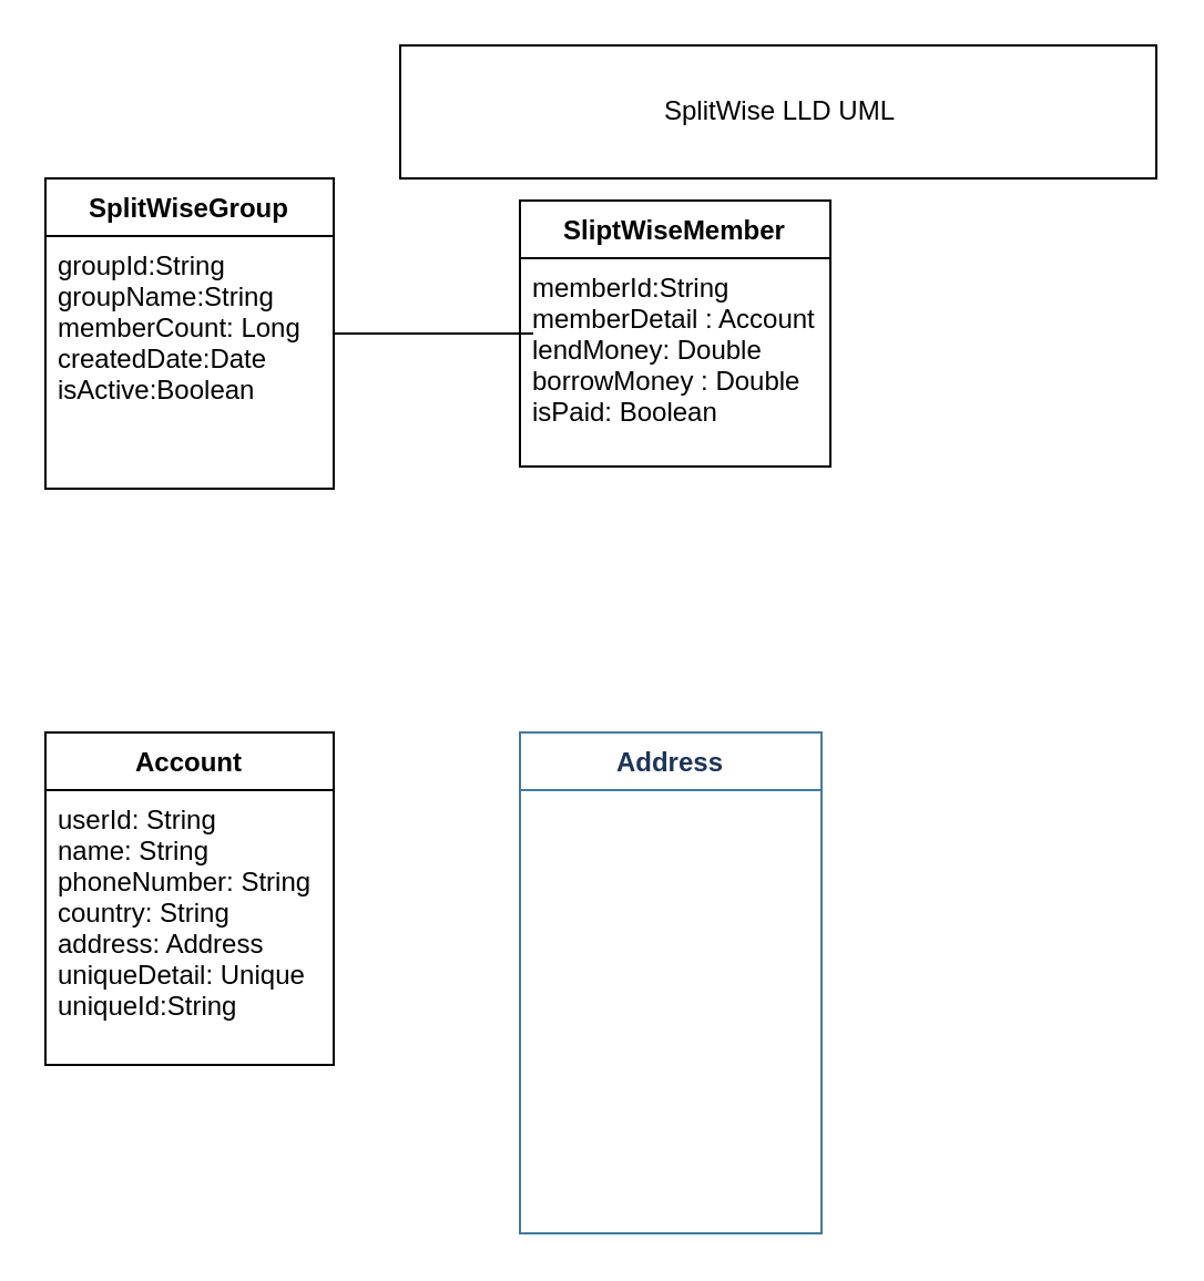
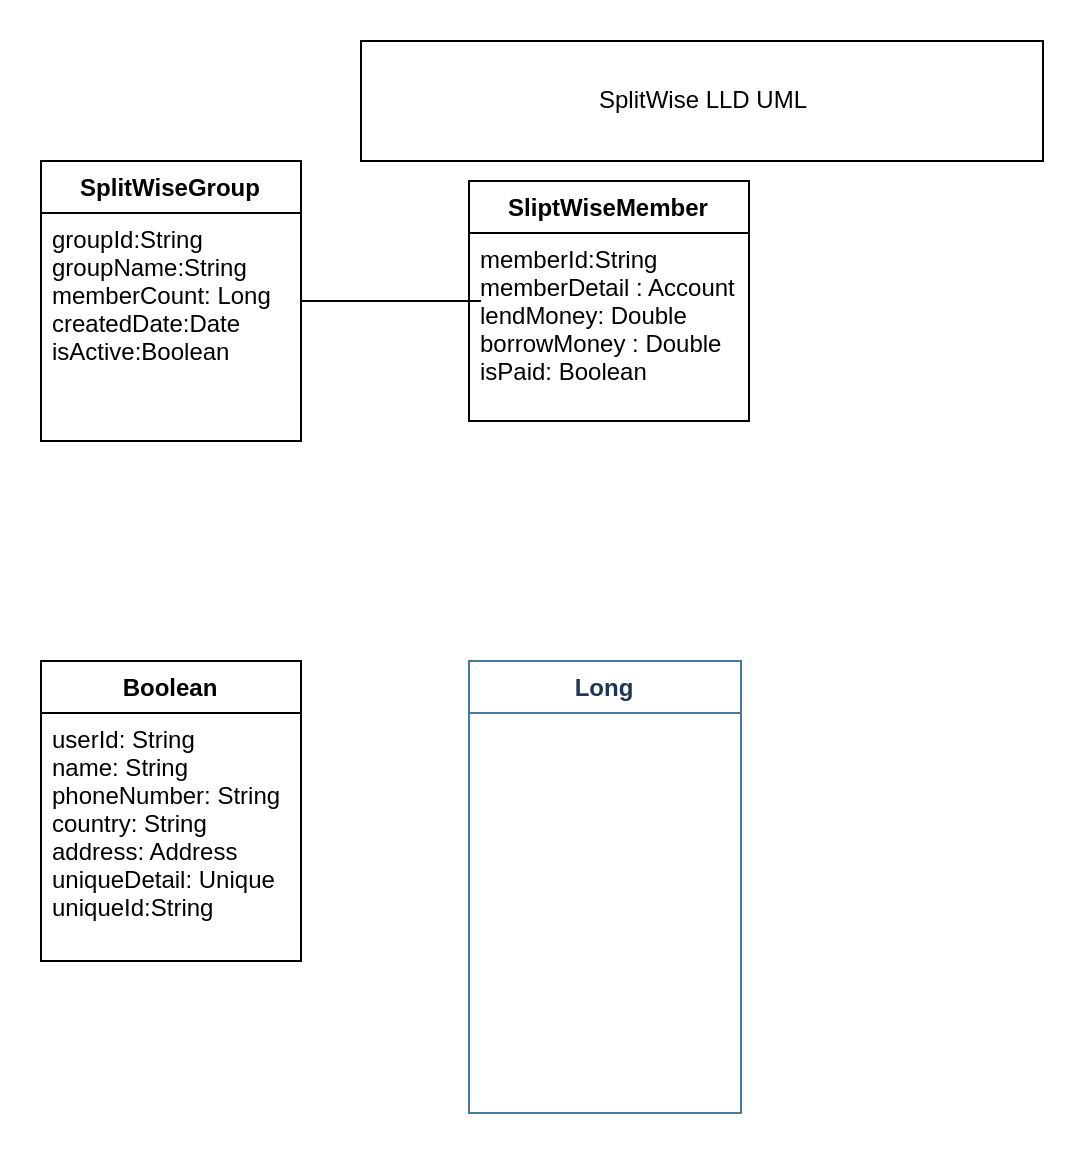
  <mxCell id="0" />
  <mxCell id="1" parent="0" />
  <mxCell id="2" value="SplitWiseGroup" style="swimlane;fontStyle=1;align=center;verticalAlign=top;childLayout=stackLayout;horizontal=1;startSize=26;horizontalStack=0;resizeParent=1;resizeParentMax=0;resizeLast=0;collapsible=1;marginBottom=0;sketch=0;gradientColor=#ffffff;whiteSpace=wrap;html=1;" parent="1" vertex="1"><mxGeometry x="20" y="80" width="130" height="140" as="geometry" /></mxCell>
  <mxCell id="3" value="groupId:String&#10;groupName:String&#10;memberCount: Long&#10;createdDate:Date&#10;isActive:Boolean&#10;&#10;&#10;&#10;&#10;&#10;&#10;" style="text;strokeColor=none;fillColor=none;align=left;verticalAlign=top;spacingLeft=4;spacingRight=4;overflow=hidden;rotatable=0;points=[[0,0.5],[1,0.5]];portConstraint=eastwest;" parent="1" vertex="1"><mxGeometry x="20" y="106" width="130" height="94" as="geometry" /></mxCell>
  <mxCell id="4" value="" style="endArrow=none;html=1;edgeStyle=orthogonalEdgeStyle;rounded=0;" edge="1" parent="1" source="3"><mxGeometry relative="1" as="geometry"><mxPoint x="340" y="210" as="sourcePoint" /><mxPoint x="240" y="150" as="targetPoint" /><Array as="points"><mxPoint x="230" y="150" /><mxPoint x="230" y="150" /></Array></mxGeometry></mxCell>
  <mxCell id="5" value="SliptWiseMember" style="swimlane;fontStyle=1;childLayout=stackLayout;horizontal=1;startSize=26;fillColor=none;horizontalStack=0;resizeParent=1;resizeParentMax=0;resizeLast=0;collapsible=1;marginBottom=0;" vertex="1" parent="1"><mxGeometry x="234" y="90" width="140" height="120" as="geometry" /></mxCell>
  <mxCell id="6" value="memberId:String&#10;memberDetail : Account&#10;lendMoney: Double&#10;borrowMoney : Double&#10;isPaid: Boolean&#10;" style="text;strokeColor=none;fillColor=none;align=left;verticalAlign=top;spacingLeft=4;spacingRight=4;overflow=hidden;rotatable=0;points=[[0,0.5],[1,0.5]];portConstraint=eastwest;" vertex="1" parent="5"><mxGeometry y="26" width="140" height="94" as="geometry" /></mxCell>
  <mxCell id="7" value="SplitWise LLD UML" style="html=1;" vertex="1" parent="1"><mxGeometry x="180" y="20" width="341" height="60" as="geometry" /></mxCell>
- <mxCell id="8" value="Account" style="swimlane;fontStyle=1;childLayout=stackLayout;horizontal=1;startSize=26;fillColor=none;horizontalStack=0;resizeParent=1;resizeParentMax=0;resizeLast=0;collapsible=1;marginBottom=0;" vertex="1" parent="1"><mxGeometry x="20" y="330" width="130" height="150" as="geometry" /></mxCell>
+ <mxCell id="8" value="Boolean" style="swimlane;fontStyle=1;childLayout=stackLayout;horizontal=1;startSize=26;fillColor=none;horizontalStack=0;resizeParent=1;resizeParentMax=0;resizeLast=0;collapsible=1;marginBottom=0;" vertex="1" parent="1"><mxGeometry x="20" y="330" width="130" height="150" as="geometry" /></mxCell>
  <mxCell id="9" value="userId: String&#10;name: String&#10;phoneNumber: String&#10;country: String&#10;address: Address&#10;uniqueDetail: Unique&#10;uniqueId:String&#10;" style="text;strokeColor=none;fillColor=none;align=left;verticalAlign=top;spacingLeft=4;spacingRight=4;overflow=hidden;rotatable=0;points=[[0,0.5],[1,0.5]];portConstraint=eastwest;" vertex="1" parent="8"><mxGeometry y="26" width="130" height="124" as="geometry" /></mxCell>
- <mxCell id="10" value="Address" style="swimlane;fontStyle=1;childLayout=stackLayout;horizontal=1;startSize=26;fillColor=none;horizontalStack=0;resizeParent=1;resizeParentMax=0;resizeLast=0;collapsible=1;marginBottom=0;rounded=0;sketch=0;fontColor=#1D3557;strokeColor=#457B9D;" vertex="1" parent="1"><mxGeometry x="234" y="330" width="136" height="226" as="geometry" /></mxCell>
+ <mxCell id="10" value="Long" style="swimlane;fontStyle=1;childLayout=stackLayout;horizontal=1;startSize=26;fillColor=none;horizontalStack=0;resizeParent=1;resizeParentMax=0;resizeLast=0;collapsible=1;marginBottom=0;rounded=0;sketch=0;fontColor=#1D3557;strokeColor=#457B9D;" vertex="1" parent="1"><mxGeometry x="234" y="330" width="136" height="226" as="geometry" /></mxCell>
